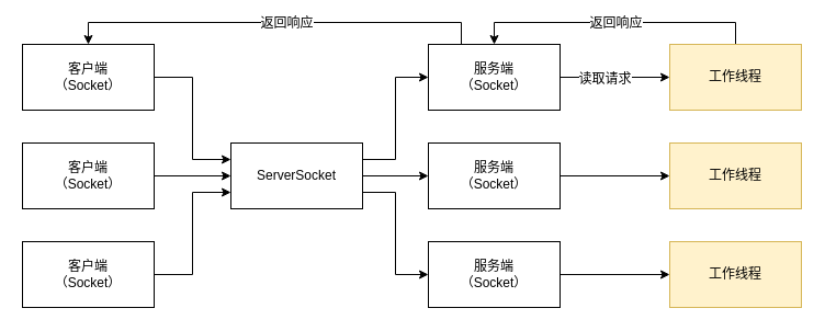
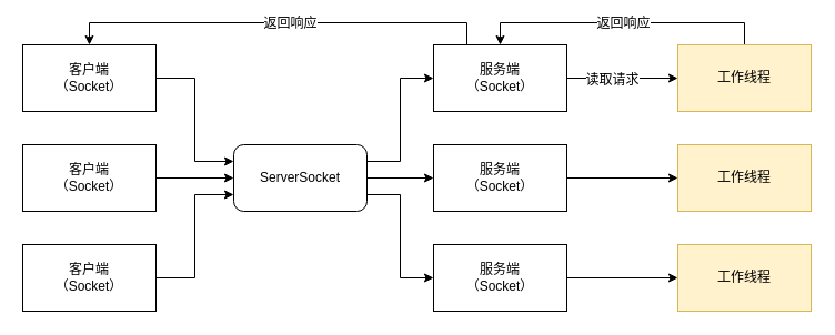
  <mxCell id="0" />
  <mxCell id="1" parent="0" />
  <mxCell id="2" style="edgeStyle=orthogonalEdgeStyle;rounded=0;orthogonalLoop=1;jettySize=auto;html=1;exitX=1;exitY=0.25;exitDx=0;exitDy=0;entryX=0;entryY=0.5;entryDx=0;entryDy=0;" edge="1" parent="1" source="5" target="16"><mxGeometry relative="1" as="geometry" /></mxCell>
  <mxCell id="3" style="edgeStyle=orthogonalEdgeStyle;rounded=0;orthogonalLoop=1;jettySize=auto;html=1;entryX=0;entryY=0.5;entryDx=0;entryDy=0;" edge="1" parent="1" source="5" target="18"><mxGeometry relative="1" as="geometry" /></mxCell>
  <mxCell id="4" style="edgeStyle=orthogonalEdgeStyle;rounded=0;orthogonalLoop=1;jettySize=auto;html=1;exitX=1;exitY=0.75;exitDx=0;exitDy=0;entryX=0;entryY=0.5;entryDx=0;entryDy=0;" edge="1" parent="1" source="5" target="20"><mxGeometry relative="1" as="geometry" /></mxCell>
- <mxCell id="5" value="ServerSocket" style="rounded=0;whiteSpace=wrap;html=1;" vertex="1" parent="1"><mxGeometry x="210" y="130" width="120" height="60" as="geometry" /></mxCell>
+ <mxCell id="5" value="ServerSocket" style="whiteSpace=wrap;html=1;rounded=1;" vertex="1" parent="1"><mxGeometry x="210" y="130" width="120" height="60" as="geometry" /></mxCell>
  <mxCell id="6" style="edgeStyle=orthogonalEdgeStyle;rounded=0;orthogonalLoop=1;jettySize=auto;html=1;exitX=1;exitY=0.5;exitDx=0;exitDy=0;entryX=0;entryY=0.25;entryDx=0;entryDy=0;" edge="1" parent="1" source="7" target="5"><mxGeometry relative="1" as="geometry" /></mxCell>
  <mxCell id="7" value="客户端&lt;br&gt;（Socket）" style="rounded=0;whiteSpace=wrap;html=1;" vertex="1" parent="1"><mxGeometry x="20" y="40" width="120" height="60" as="geometry" /></mxCell>
  <mxCell id="8" style="edgeStyle=orthogonalEdgeStyle;rounded=0;orthogonalLoop=1;jettySize=auto;html=1;entryX=0;entryY=0.5;entryDx=0;entryDy=0;" edge="1" parent="1" source="9" target="5"><mxGeometry relative="1" as="geometry" /></mxCell>
  <mxCell id="9" value="客户端&lt;br&gt;（Socket）" style="rounded=0;whiteSpace=wrap;html=1;" vertex="1" parent="1"><mxGeometry x="20" y="130" width="120" height="60" as="geometry" /></mxCell>
  <mxCell id="10" style="edgeStyle=orthogonalEdgeStyle;rounded=0;orthogonalLoop=1;jettySize=auto;html=1;entryX=0;entryY=0.75;entryDx=0;entryDy=0;" edge="1" parent="1" source="11" target="5"><mxGeometry relative="1" as="geometry" /></mxCell>
  <mxCell id="11" value="客户端&lt;br&gt;（Socket）" style="rounded=0;whiteSpace=wrap;html=1;" vertex="1" parent="1"><mxGeometry x="20" y="220" width="120" height="60" as="geometry" /></mxCell>
  <mxCell id="12" style="edgeStyle=orthogonalEdgeStyle;rounded=0;orthogonalLoop=1;jettySize=auto;html=1;entryX=0;entryY=0.5;entryDx=0;entryDy=0;" edge="1" parent="1" source="16" target="23"><mxGeometry relative="1" as="geometry" /></mxCell>
  <mxCell id="13" value="读取请求" style="text;html=1;align=center;verticalAlign=middle;resizable=0;points=[];;labelBackgroundColor=#ffffff;" vertex="1" connectable="0" parent="12"><mxGeometry x="-0.2" y="-1" relative="1" as="geometry"><mxPoint as="offset" /></mxGeometry></mxCell>
  <mxCell id="14" style="edgeStyle=orthogonalEdgeStyle;rounded=0;orthogonalLoop=1;jettySize=auto;html=1;exitX=0.25;exitY=0;exitDx=0;exitDy=0;entryX=0.5;entryY=0;entryDx=0;entryDy=0;" edge="1" parent="1" source="16" target="7"><mxGeometry relative="1" as="geometry" /></mxCell>
  <mxCell id="15" value="返回响应" style="text;html=1;align=center;verticalAlign=middle;resizable=0;points=[];;labelBackgroundColor=#ffffff;" vertex="1" connectable="0" parent="14"><mxGeometry x="0.395" relative="1" as="geometry"><mxPoint x="85" as="offset" /></mxGeometry></mxCell>
  <mxCell id="16" value="服务端&lt;br&gt;（Socket）" style="rounded=0;whiteSpace=wrap;html=1;" vertex="1" parent="1"><mxGeometry x="390" y="40" width="120" height="60" as="geometry" /></mxCell>
  <mxCell id="17" style="edgeStyle=orthogonalEdgeStyle;rounded=0;orthogonalLoop=1;jettySize=auto;html=1;entryX=0;entryY=0.5;entryDx=0;entryDy=0;" edge="1" parent="1" source="18" target="24"><mxGeometry relative="1" as="geometry" /></mxCell>
  <mxCell id="18" value="服务端&lt;br&gt;（Socket）" style="rounded=0;whiteSpace=wrap;html=1;" vertex="1" parent="1"><mxGeometry x="390" y="130" width="120" height="60" as="geometry" /></mxCell>
  <mxCell id="19" style="edgeStyle=orthogonalEdgeStyle;rounded=0;orthogonalLoop=1;jettySize=auto;html=1;" edge="1" parent="1" source="20" target="25"><mxGeometry relative="1" as="geometry" /></mxCell>
  <mxCell id="20" value="服务端&lt;br&gt;（Socket）" style="rounded=0;whiteSpace=wrap;html=1;" vertex="1" parent="1"><mxGeometry x="390" y="220" width="120" height="60" as="geometry" /></mxCell>
  <mxCell id="21" style="edgeStyle=orthogonalEdgeStyle;rounded=0;orthogonalLoop=1;jettySize=auto;html=1;entryX=0.5;entryY=0;entryDx=0;entryDy=0;" edge="1" parent="1" source="23" target="16"><mxGeometry relative="1" as="geometry"><Array as="points"><mxPoint x="670" y="20" /><mxPoint x="450" y="20" /></Array></mxGeometry></mxCell>
  <mxCell id="22" value="返回响应" style="text;html=1;align=center;verticalAlign=middle;resizable=0;points=[];;labelBackgroundColor=#ffffff;" vertex="1" connectable="0" parent="21"><mxGeometry x="0.146" relative="1" as="geometry"><mxPoint x="19" as="offset" /></mxGeometry></mxCell>
  <mxCell id="23" value="工作线程&lt;span style=&quot;color: rgba(0 , 0 , 0 , 0) ; font-family: monospace ; font-size: 0px ; white-space: nowrap&quot;&gt;%3CmxGraphModel%3E%3Croot%3E%3CmxCell%20id%3D%220%22%2F%3E%3CmxCell%20id%3D%221%22%20parent%3D%220%22%2F%3E%3CmxCell%20id%3D%222%22%20value%3D%22%E6%9C%8D%E5%8A%A1%E7%AB%AF%26lt%3Bbr%26gt%3B%EF%BC%88Socket%EF%BC%89%22%20style%3D%22rounded%3D0%3BwhiteSpace%3Dwrap%3Bhtml%3D1%3B%22%20vertex%3D%221%22%20parent%3D%221%22%3E%3CmxGeometry%20x%3D%22420%22%20y%3D%22180%22%20width%3D%22120%22%20height%3D%2260%22%20as%3D%22geometry%22%2F%3E%3C%2FmxCell%3E%3C%2Froot%3E%3C%2FmxGraphModel%3E&lt;/span&gt;" style="rounded=0;whiteSpace=wrap;html=1;fillColor=#fff2cc;strokeColor=#d6b656;" vertex="1" parent="1"><mxGeometry x="610" y="40" width="120" height="60" as="geometry" /></mxCell>
  <mxCell id="24" value="工作线程&lt;span style=&quot;color: rgba(0 , 0 , 0 , 0) ; font-family: monospace ; font-size: 0px ; white-space: nowrap&quot;&gt;%3CmxGraphModel%3E%3Croot%3E%3CmxCell%20id%3D%220%22%2F%3E%3CmxCell%20id%3D%221%22%20parent%3D%220%22%2F%3E%3CmxCell%20id%3D%222%22%20value%3D%22%E6%9C%8D%E5%8A%A1%E7%AB%AF%26lt%3Bbr%26gt%3B%EF%BC%88Socket%EF%BC%89%22%20style%3D%22rounded%3D0%3BwhiteSpace%3Dwrap%3Bhtml%3D1%3B%22%20vertex%3D%221%22%20parent%3D%221%22%3E%3CmxGeometry%20x%3D%22420%22%20y%3D%22180%22%20width%3D%22120%22%20height%3D%2260%22%20as%3D%22geometry%22%2F%3E%3C%2FmxCell%3E%3C%2Froot%3E%3C%2FmxGraphModel%3E&lt;/span&gt;" style="rounded=0;whiteSpace=wrap;html=1;fillColor=#fff2cc;strokeColor=#d6b656;" vertex="1" parent="1"><mxGeometry x="610" y="130" width="120" height="60" as="geometry" /></mxCell>
  <mxCell id="25" value="工作线程&lt;span style=&quot;color: rgba(0 , 0 , 0 , 0) ; font-family: monospace ; font-size: 0px ; white-space: nowrap&quot;&gt;%3CmxGraphModel%3E%3Croot%3E%3CmxCell%20id%3D%220%22%2F%3E%3CmxCell%20id%3D%221%22%20parent%3D%220%22%2F%3E%3CmxCell%20id%3D%222%22%20value%3D%22%E6%9C%8D%E5%8A%A1%E7%AB%AF%26lt%3Bbr%26gt%3B%EF%BC%88Socket%EF%BC%89%22%20style%3D%22rounded%3D0%3BwhiteSpace%3Dwrap%3Bhtml%3D1%3B%22%20vertex%3D%221%22%20parent%3D%221%22%3E%3CmxGeometry%20x%3D%22420%22%20y%3D%22180%22%20width%3D%22120%22%20height%3D%2260%22%20as%3D%22geometry%22%2F%3E%3C%2FmxCell%3E%3C%2Froot%3E%3C%2FmxGraphModel%3E&lt;/span&gt;" style="rounded=0;whiteSpace=wrap;html=1;fillColor=#fff2cc;strokeColor=#d6b656;" vertex="1" parent="1"><mxGeometry x="610" y="220" width="120" height="60" as="geometry" /></mxCell>
